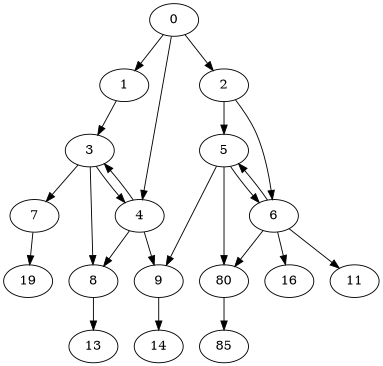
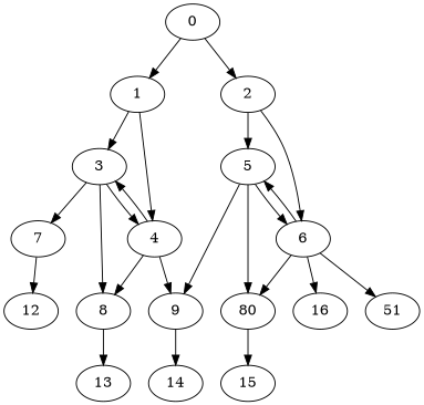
  digraph {
    fontname="DejaVu Serif"
    node [fontname="DejaVu Serif"]
    edge [fontname="DejaVu Serif"]
    0
    1
    2
    3
    4
    5
    6
    7
    8
    9
    n11 [label=80]
-   11
+   11 [label=51]
    16
-   12 [label=19]
+   12
    13
    14
-   15 [label=85]
+   15
    0 -> 1
    0 -> 2
    1 -> 3
-   0 -> 4
+   1 -> 4
    2 -> 5
    2 -> 6
    3 -> 4
    3 -> 7
    3 -> 8
    4 -> 3
    4 -> 8
    4 -> 9
    5 -> 6
    5 -> 9
    5 -> n11
    6 -> 5
    6 -> n11
    6 -> 11
    6 -> 16
    7 -> 12
    8 -> 13
    9 -> 14
    n11 -> 15
  }
